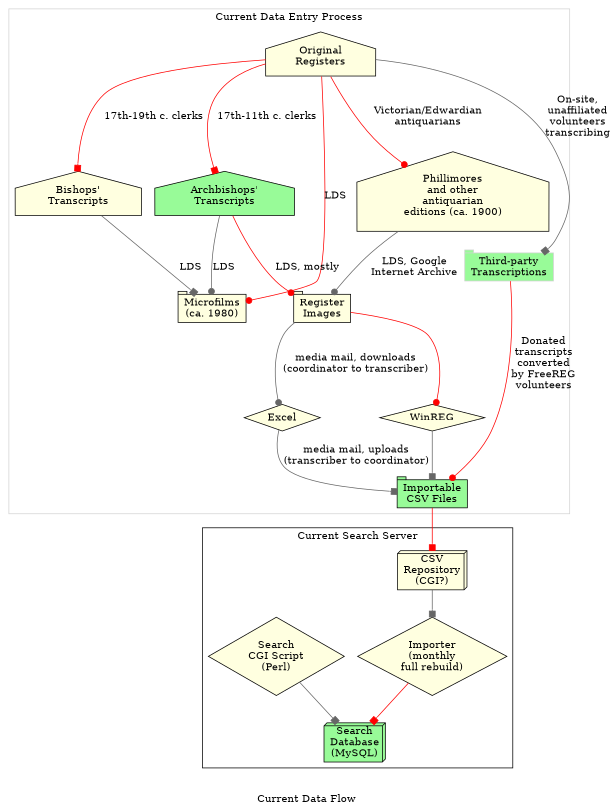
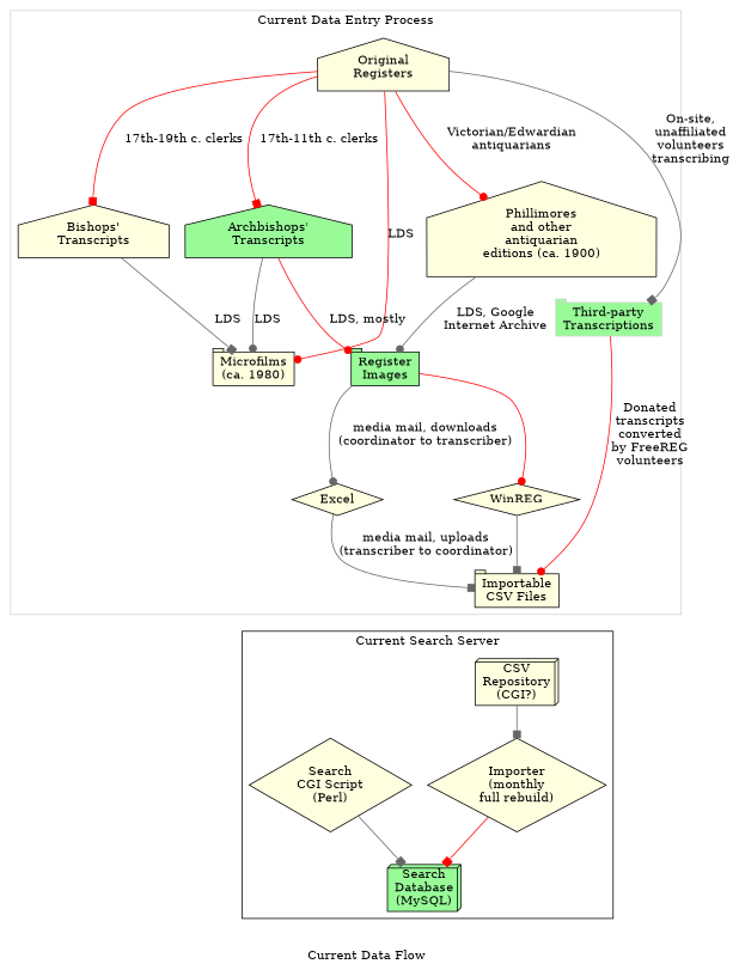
  digraph {
    label="Current Data Flow"
    node [fillcolor=lightyellow shape=house style=filled]
    edge [arrowhead=box color=red]
    n1 [label="Original\nRegisters"]
    n2 [label="Bishops'\nTranscripts"]
    n3 [fillcolor=palegreen label="Archbishops'\nTranscripts"]
    n4 [label="Phillimores\nand other\nantiquarian\neditions (ca. 1900)"]
    n5 [color=lightgrey fillcolor=palegreen label="Third-party\nTranscriptions" shape=tab]
    n6 [label="Microfilms\n(ca. 1980)" shape=tab]
-   n7 [label="Register\nImages" shape=tab]
-   n8 [fillcolor=palegreen label="Importable\nCSV Files" shape=tab]
+   n7 [fillcolor=palegreen label="Register\nImages" shape=tab]
+   n8 [label="Importable\nCSV Files" shape=tab]
    n9 [label=WinREG shape=diamond]
    n10 [label=Excel shape=diamond]
    n11 [label="CSV\nRepository\n(CGI?)" shape=box3d]
    n12 [label="Importer\n(monthly\nfull rebuild)" shape=diamond]
    n13 [fillcolor=palegreen label="Search\nDatabase\n(MySQL)" shape=box3d]
    n14 [label="Search\nCGI Script\n(Perl)" shape=diamond]
    subgraph cluster_1 {
      color=lightgrey
      label="Current Data Entry Process"
      n1
      n2
      n3
      n4
      n5
      n6
      n7
      n8
      n9
      n10
    }
    subgraph cluster_2 {
      label="Current Search Server"
      n11
      n12
      n13
      n14
    }
    n1 -> n2 [label="17th-19th c. clerks"]
    n1 -> n3 [label="17th-11th c. clerks"]
    n1 -> n4 [arrowhead=dot label="Victorian/Edwardian\nantiquarians"]
    n1 -> n5 [color=gray40 label="On-site,\nunaffiliated\nvolunteers\ntranscribing"]
    n1 -> n6 [arrowhead=dot label=LDS]
    n2 -> n6 [color=gray40 label=LDS]
    n3 -> n6 [arrowhead=dot color=gray40 label=LDS]
    n3 -> n7 [arrowhead=dot label="LDS, mostly"]
    n4 -> n7 [arrowhead=dot color=gray40 label="LDS, Google\nInternet Archive"]
    n5 -> n8 [arrowhead=dot label="Donated\ntranscripts\nconverted\nby FreeREG\nvolunteers"]
    n7 -> n9 [arrowhead=dot]
    n7 -> n10 [arrowhead=dot color=gray40 label="media mail, downloads\n(coordinator to transcriber)"]
-   n8 -> n11
    n9 -> n8 [color=gray40]
    n10 -> n8 [color=gray40 label="media mail, uploads\n(transcriber to coordinator)"]
    n11 -> n12 [color=gray40]
    n12 -> n13
    n14 -> n13 [color=gray40]
  }
